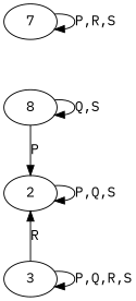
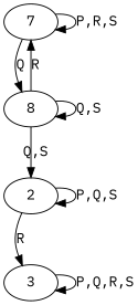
  digraph {
    fontname="IBM Plex Mono"
    node [fontname="IBM Plex Mono"]
    edge [fontname="IBM Plex Mono"]
    n1 [label=7]
    n2 [label=8]
    2
    3
    n1 -> n1 [label="P,R,S"]
+   n1 -> n2 [label=Q]
+   n2 -> n1 [label=R]
    n2 -> n2 [label="Q,S"]
-   n2 -> 2 [label=P]
+   n2 -> 2 [label="Q,S"]
    2 -> 2 [label="P,Q,S"]
-   3 -> 2 [label=R]
+   2 -> 3 [label=R]
    3 -> 3 [label="P,Q,R,S"]
  }
